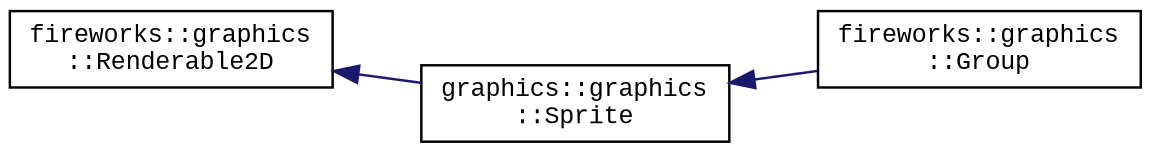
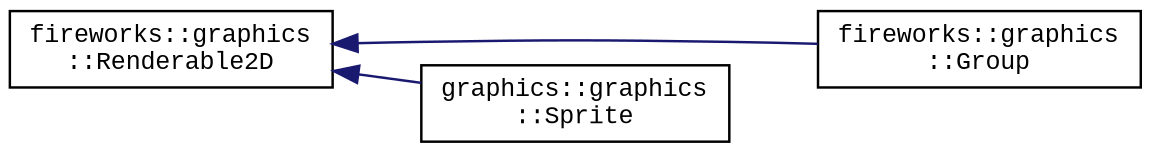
  digraph {
    fontname="Liberation Mono"
    rankdir=LR
    node [color=black fillcolor=white fontname="Liberation Mono" fontsize=10 shape=record style=filled]
    edge [color=midnightblue dir=back fontname="Liberation Mono" fontsize=10 labelfontname=Helvetica labelfontsize=10 style=solid]
    n1 [height=0.2 label="fireworks::graphics\l::Renderable2D" width=0.4]
    n2 [height=0.2 label="fireworks::graphics\l::Group" width=0.4]
    n3 [height=0.2 label="graphics::graphics\l::Sprite" width=0.4]
-   n3 -> n2
+   n1 -> n2
    n1 -> n3
  }
